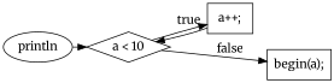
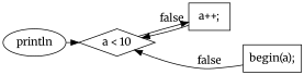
  digraph {
    fontname=Merriweather
    nodesep=0.1
    rankdir=LR
    ranksep=0.1
    node [fillcolor=white fontname=Merriweather shape=box style=filled]
    edge [fontname=Merriweather]
    n1 [label=println shape=ellipse]
    n2 [label="a \< 10" shape=diamond]
    n3 [label="a++;"]
    n4 [label="begin(a);"]
    n1 -> n2
-   n2 -> n3 [label=true minlen=1]
-   n2 -> n4 [label=false minlen=2]
+   n2 -> n3 [label=false minlen=1]
+   n4 -> n2 [label=false minlen=2]
    n3 -> n2
  }
